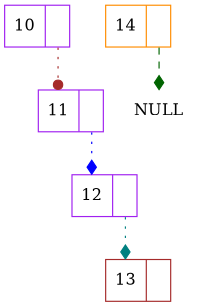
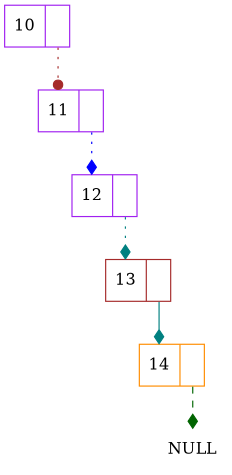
  digraph {
    node [color=purple shape=record]
    edge [arrowhead=diamond color=teal headport="a:n" style=dotted tailport="p:s"]
    n1 [label="<a> 10 | <p>"]
    n2 [label="<a> 11 | <p>"]
    n3 [label="<a> 12 | <p>"]
    n4 [color=brown label="<a> 13 | <p>"]
    n5 [color=darkorange label="<a> 14 | <p>"]
    n6 [color=brown label=NULL shape=plaintext]
    n1 -> n2 [arrowhead=dot color=brown]
    n2 -> n3 [color=blue]
    n3 -> n4
+   n4 -> n5 [style=solid]
    n5 -> n6 [color=darkgreen style=dashed]
  }
